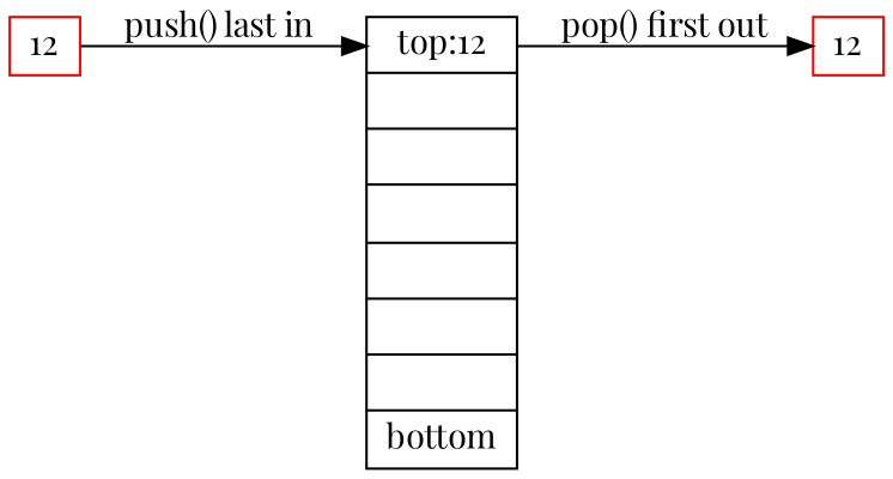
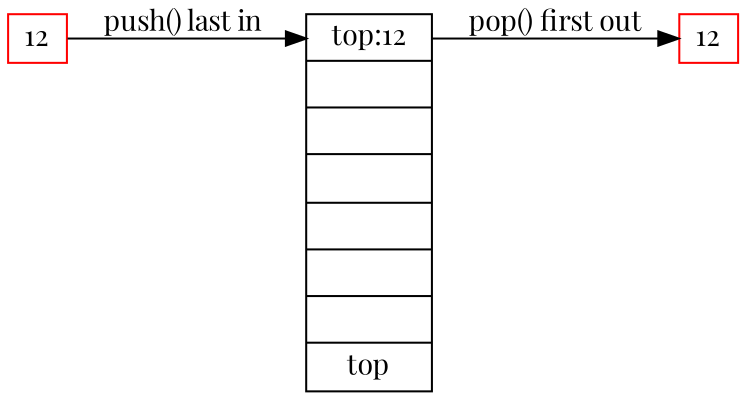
  digraph {
    ndoesep=.05
    rankdir=LR
    fontname="Playfair Display"
    node [shape=record fontname="Playfair Display" color=red]
    edge [fontname="Playfair Display"]
-   n1 [height=2.5 label="<f0> top:12|<f1> |<f2> |<f3> |<f4> |<f5> |<f6> | <f7> bottom" width=.1 color=""]
+   n1 [height=2.5 label="<f0> top:12|<f1> |<f2> |<f3> |<f4> |<f5> |<f6> | <f7> top" width=.1 color=""]
    n2 [height=.1 label=12 width=.1]
    n3 [height=.1 label=12 width=.1]
    n1 -> n2 [label="pop() first out" tailport=f0]
    n3 -> n1 [headport=f0 label="push() last in "]
  }
